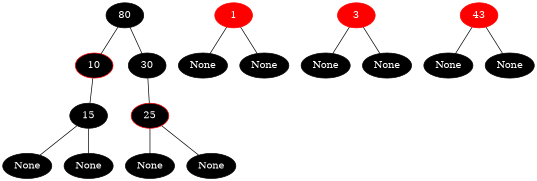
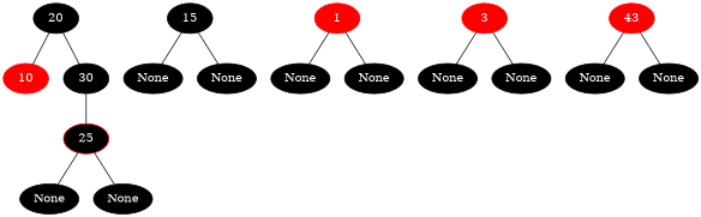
  graph {
    node [color=black fontcolor=white style=filled]
-   n1 [label=80]
-   n2 [color=red label=10 fillcolor=black]
+   n1 [label=20]
+   n2 [color=red label=10]
    n3 [label=30]
    n4 [label=15]
    n5 [color=red fillcolor=black label=25]
    n6 [label=None]
    n7 [label=None]
    n8 [color=red label=1]
    n9 [label=None]
    n10 [label=None]
    n11 [color=red label=3]
    n12 [label=None]
    n13 [label=None]
    n14 [label=None]
    n15 [label=None]
    n16 [color=red label=43]
    n17 [label=None]
    n18 [label=None]
    n1 -- n2
    n1 -- n3
-   n2 -- n4
    n3 -- n5
    n4 -- n6
    n4 -- n7
    n5 -- n14
    n5 -- n15
    n8 -- n9
    n8 -- n10
    n11 -- n12
    n11 -- n13
    n16 -- n17
    n16 -- n18
  }
